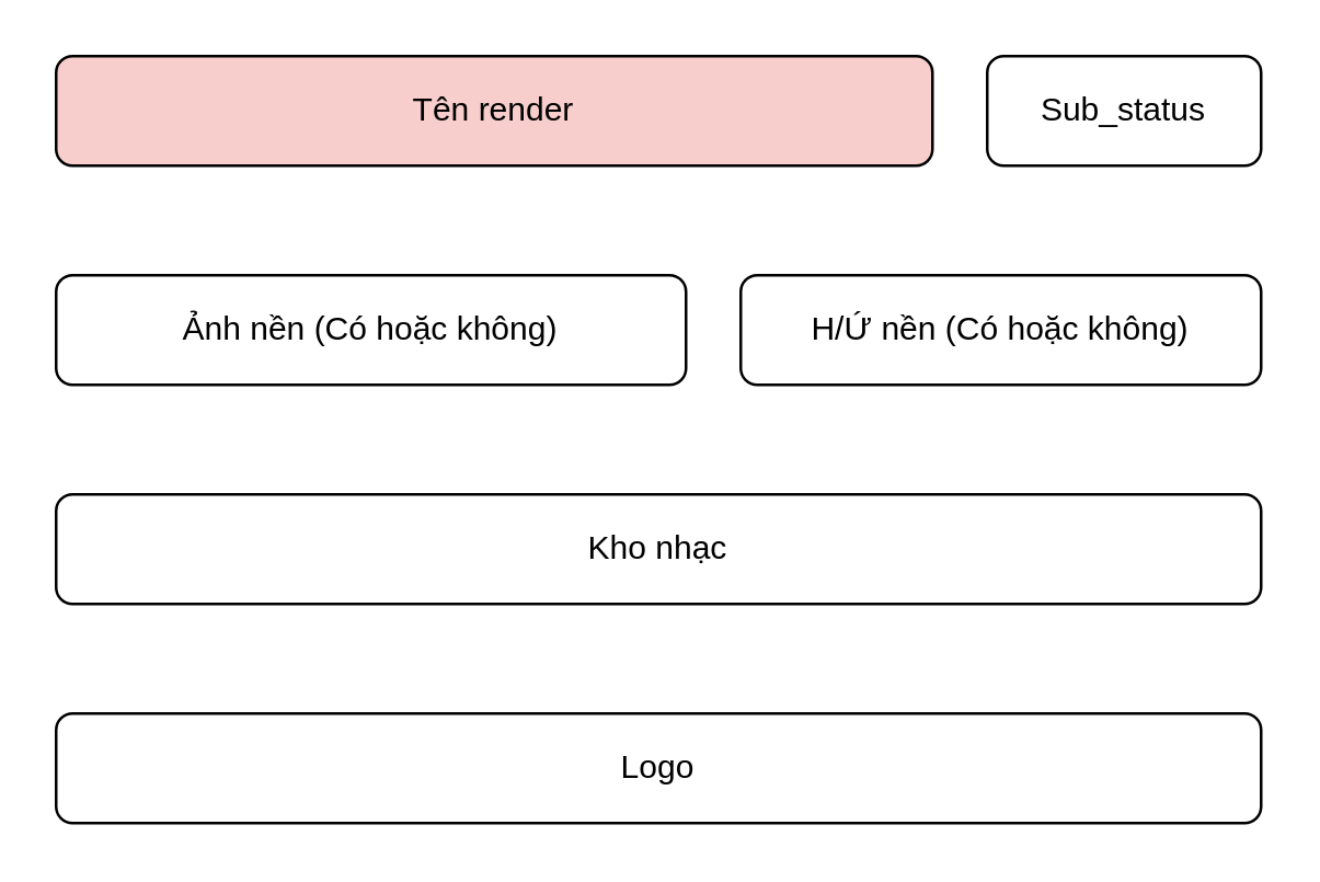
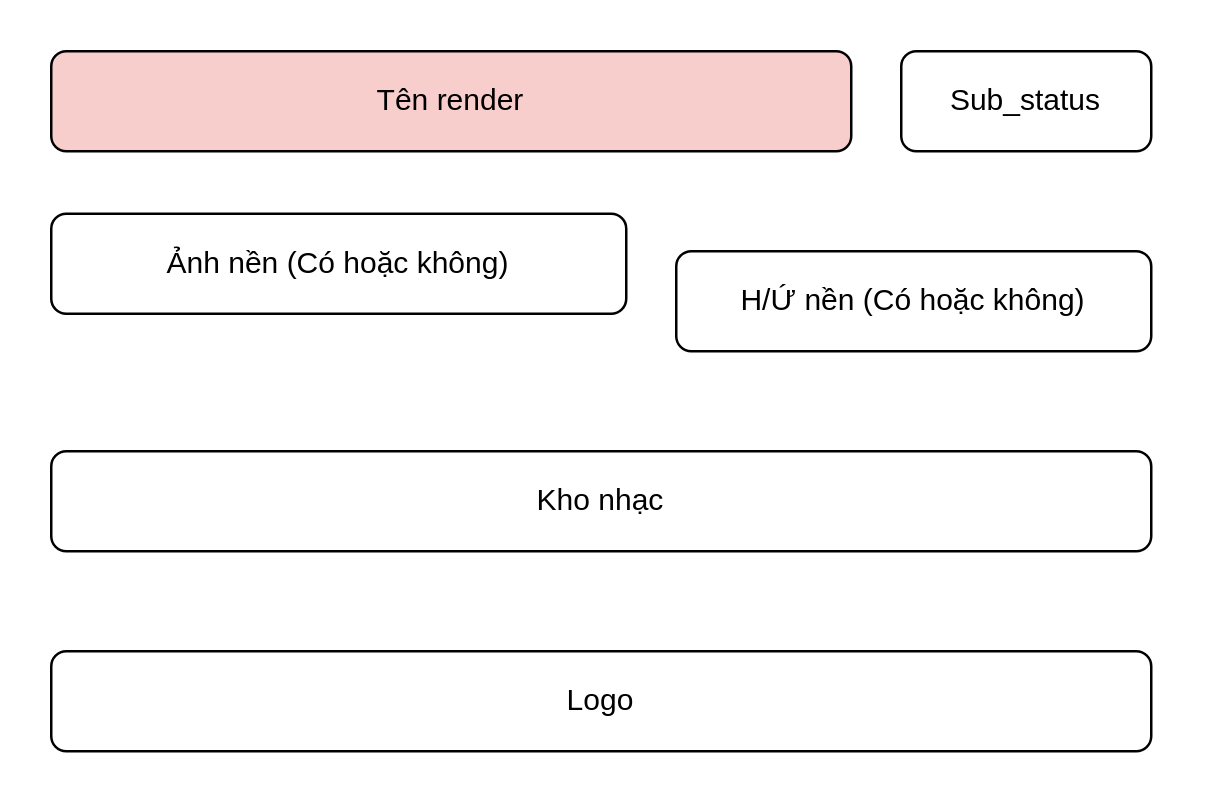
  <mxCell id="0" />
  <mxCell id="1" parent="0" />
  <mxCell id="2" value="Tên render" style="rounded=1;whiteSpace=wrap;html=1;fillColor=#f8cecc;" vertex="1" parent="1"><mxGeometry x="20" y="20" width="320" height="40" as="geometry" /></mxCell>
  <mxCell id="3" value="Sub_status" style="rounded=1;whiteSpace=wrap;html=1;" vertex="1" parent="1"><mxGeometry x="360" y="20" width="100" height="40" as="geometry" /></mxCell>
- <mxCell id="4" value="Ảnh nền (Có hoặc không)" style="rounded=1;whiteSpace=wrap;html=1;" vertex="1" parent="1"><mxGeometry x="20" y="100" width="230" height="40" as="geometry" /></mxCell>
+ <mxCell id="4" value="Ảnh nền (Có hoặc không)" style="rounded=1;whiteSpace=wrap;html=1;" vertex="1" parent="1"><mxGeometry x="20" y="85" width="230" height="40" as="geometry" /></mxCell>
  <mxCell id="5" value="H/Ứ nền (Có hoặc không)" style="rounded=1;whiteSpace=wrap;html=1;" vertex="1" parent="1"><mxGeometry x="270" y="100" width="190" height="40" as="geometry" /></mxCell>
  <mxCell id="6" value="Logo" style="rounded=1;whiteSpace=wrap;html=1;" vertex="1" parent="1"><mxGeometry x="20" y="260" width="440" height="40" as="geometry" /></mxCell>
  <mxCell id="7" value="Kho nhạc" style="rounded=1;whiteSpace=wrap;html=1;" vertex="1" parent="1"><mxGeometry x="20" y="180" width="440" height="40" as="geometry" /></mxCell>
